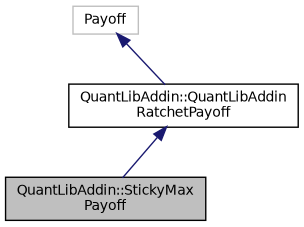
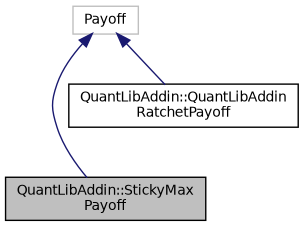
  digraph {
    node [color=black fillcolor=white fontname=Helvetica fontsize=10 shape=record style=filled]
    edge [color=midnightblue dir=back fontname=Helvetica fontsize=10 labelfontname=Helvetica labelfontsize=10 style=solid]
    n1 [fillcolor=grey75 fontcolor=black height=0.2 label="QuantLibAddin::StickyMax\lPayoff" width=0.4]
    n2 [height=0.2 label="QuantLibAddin::QuantLibAddin\lRatchetPayoff" width=0.4]
    n3 [color=grey75 height=0.2 label=Payoff width=0.4]
-   n2 -> n1
+   n3 -> n1
    n3 -> n2
  }
